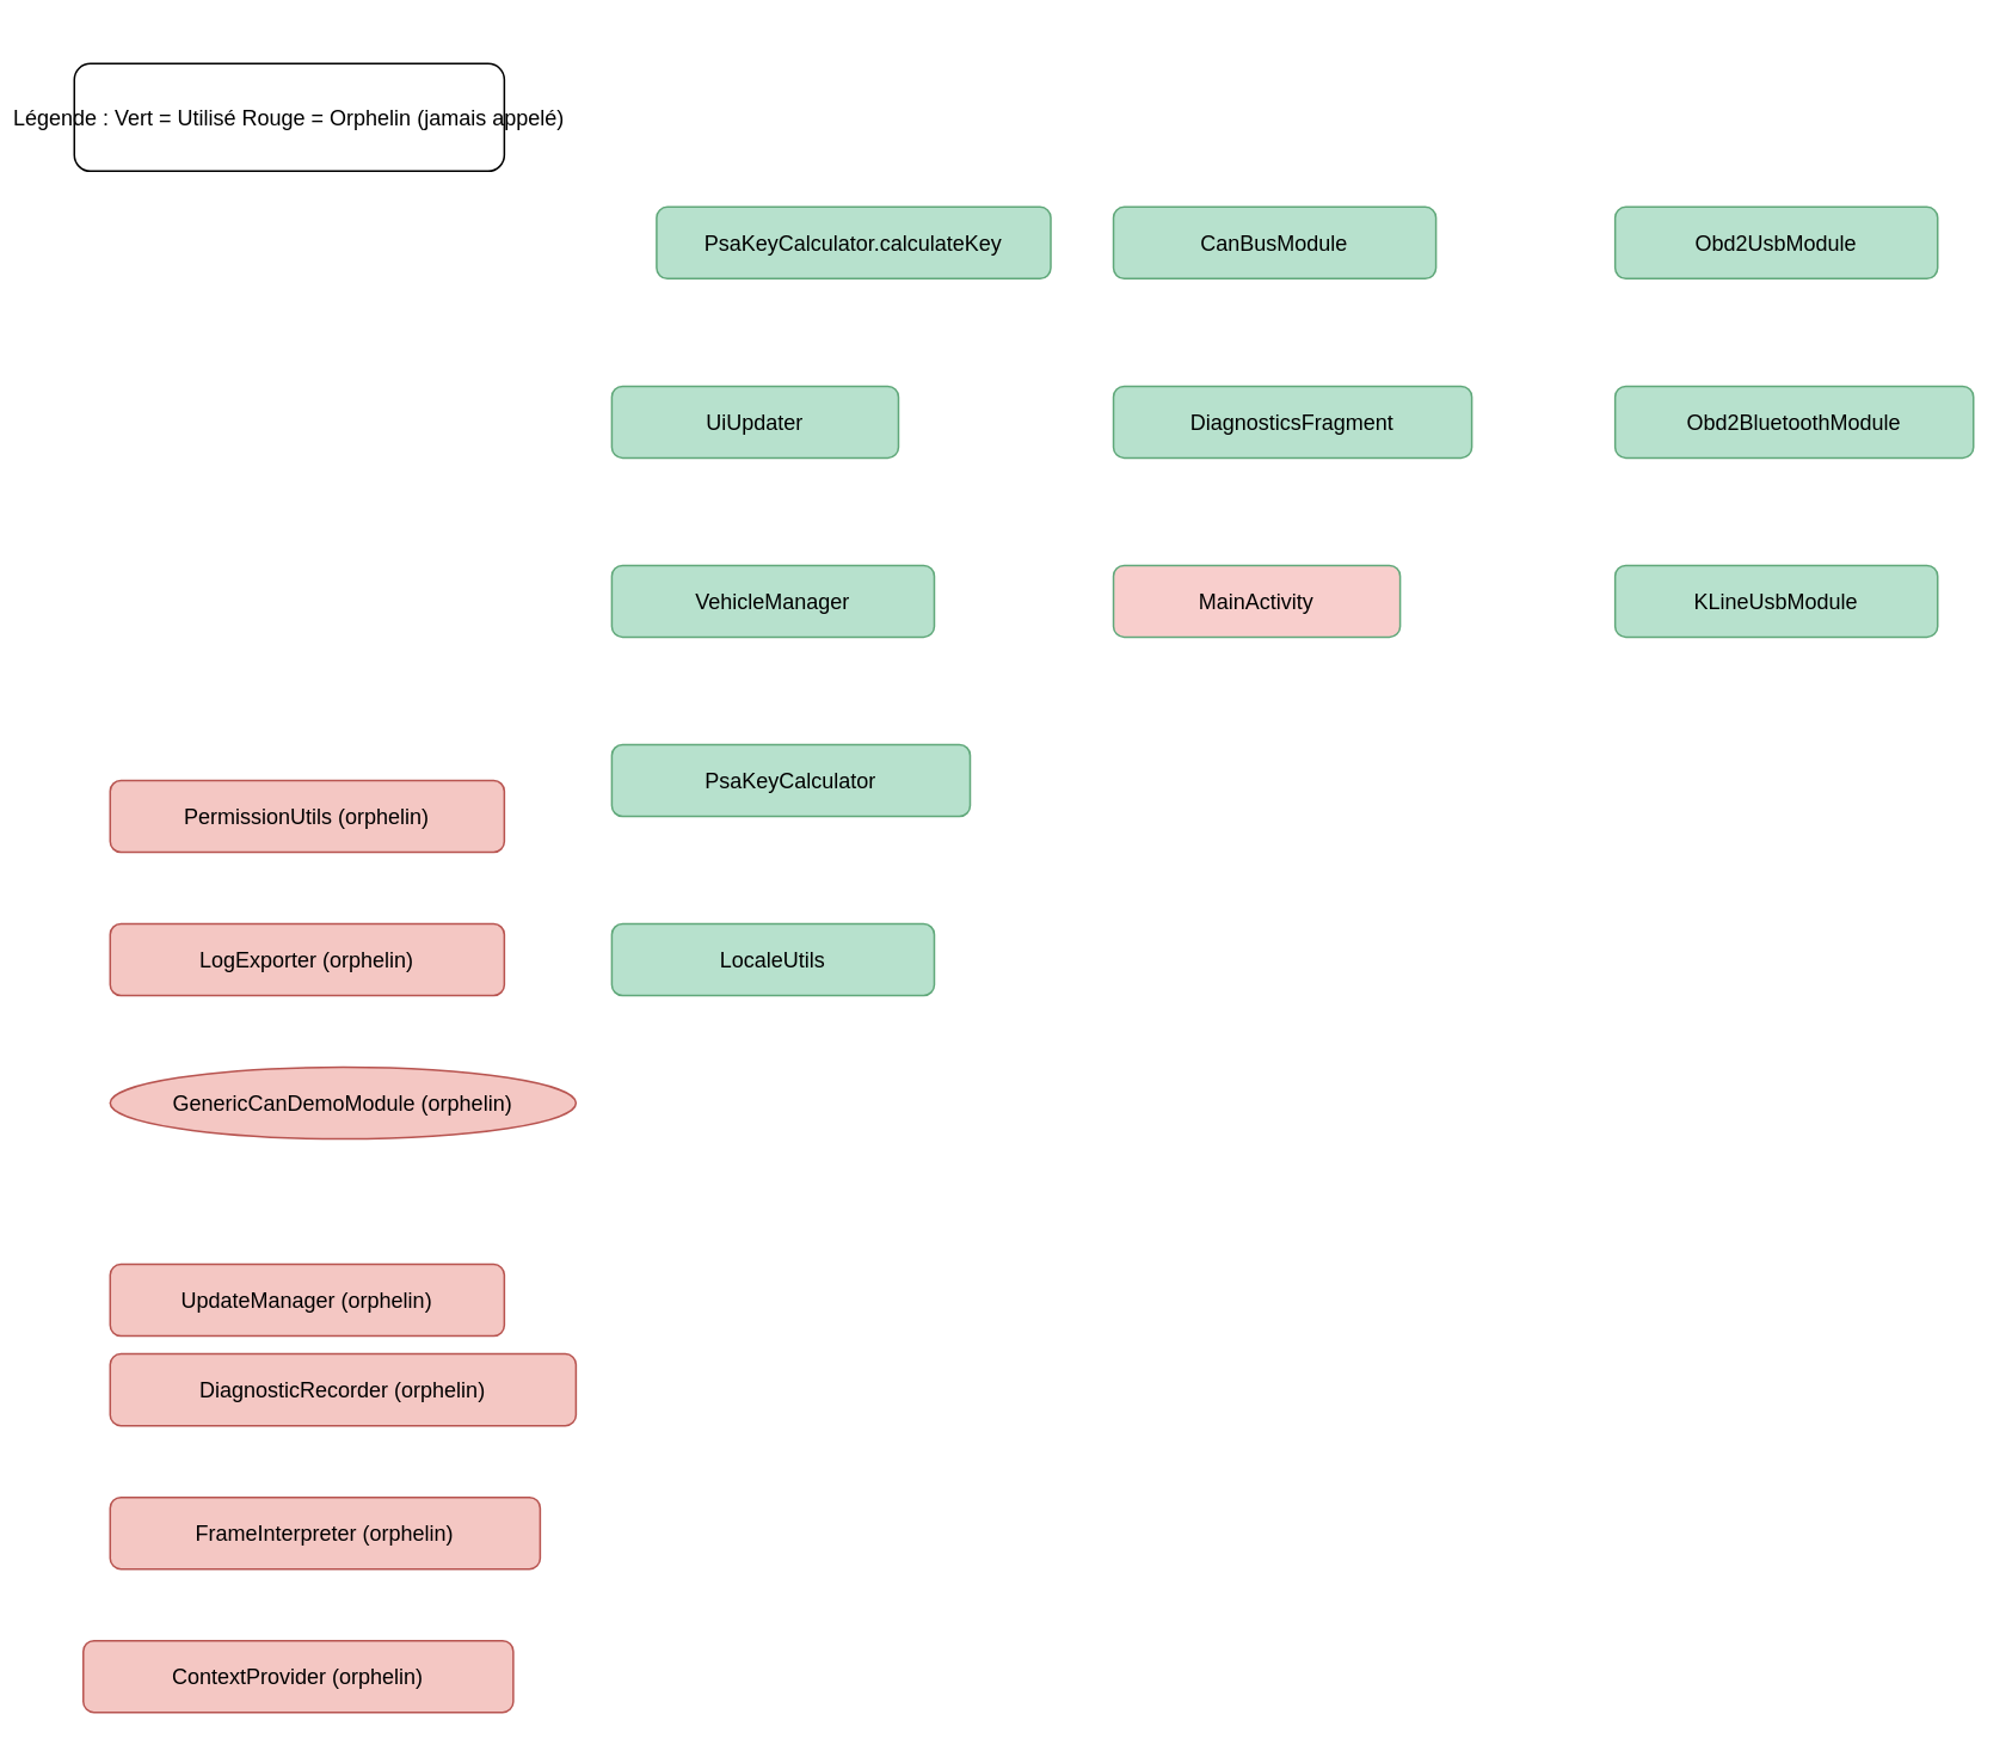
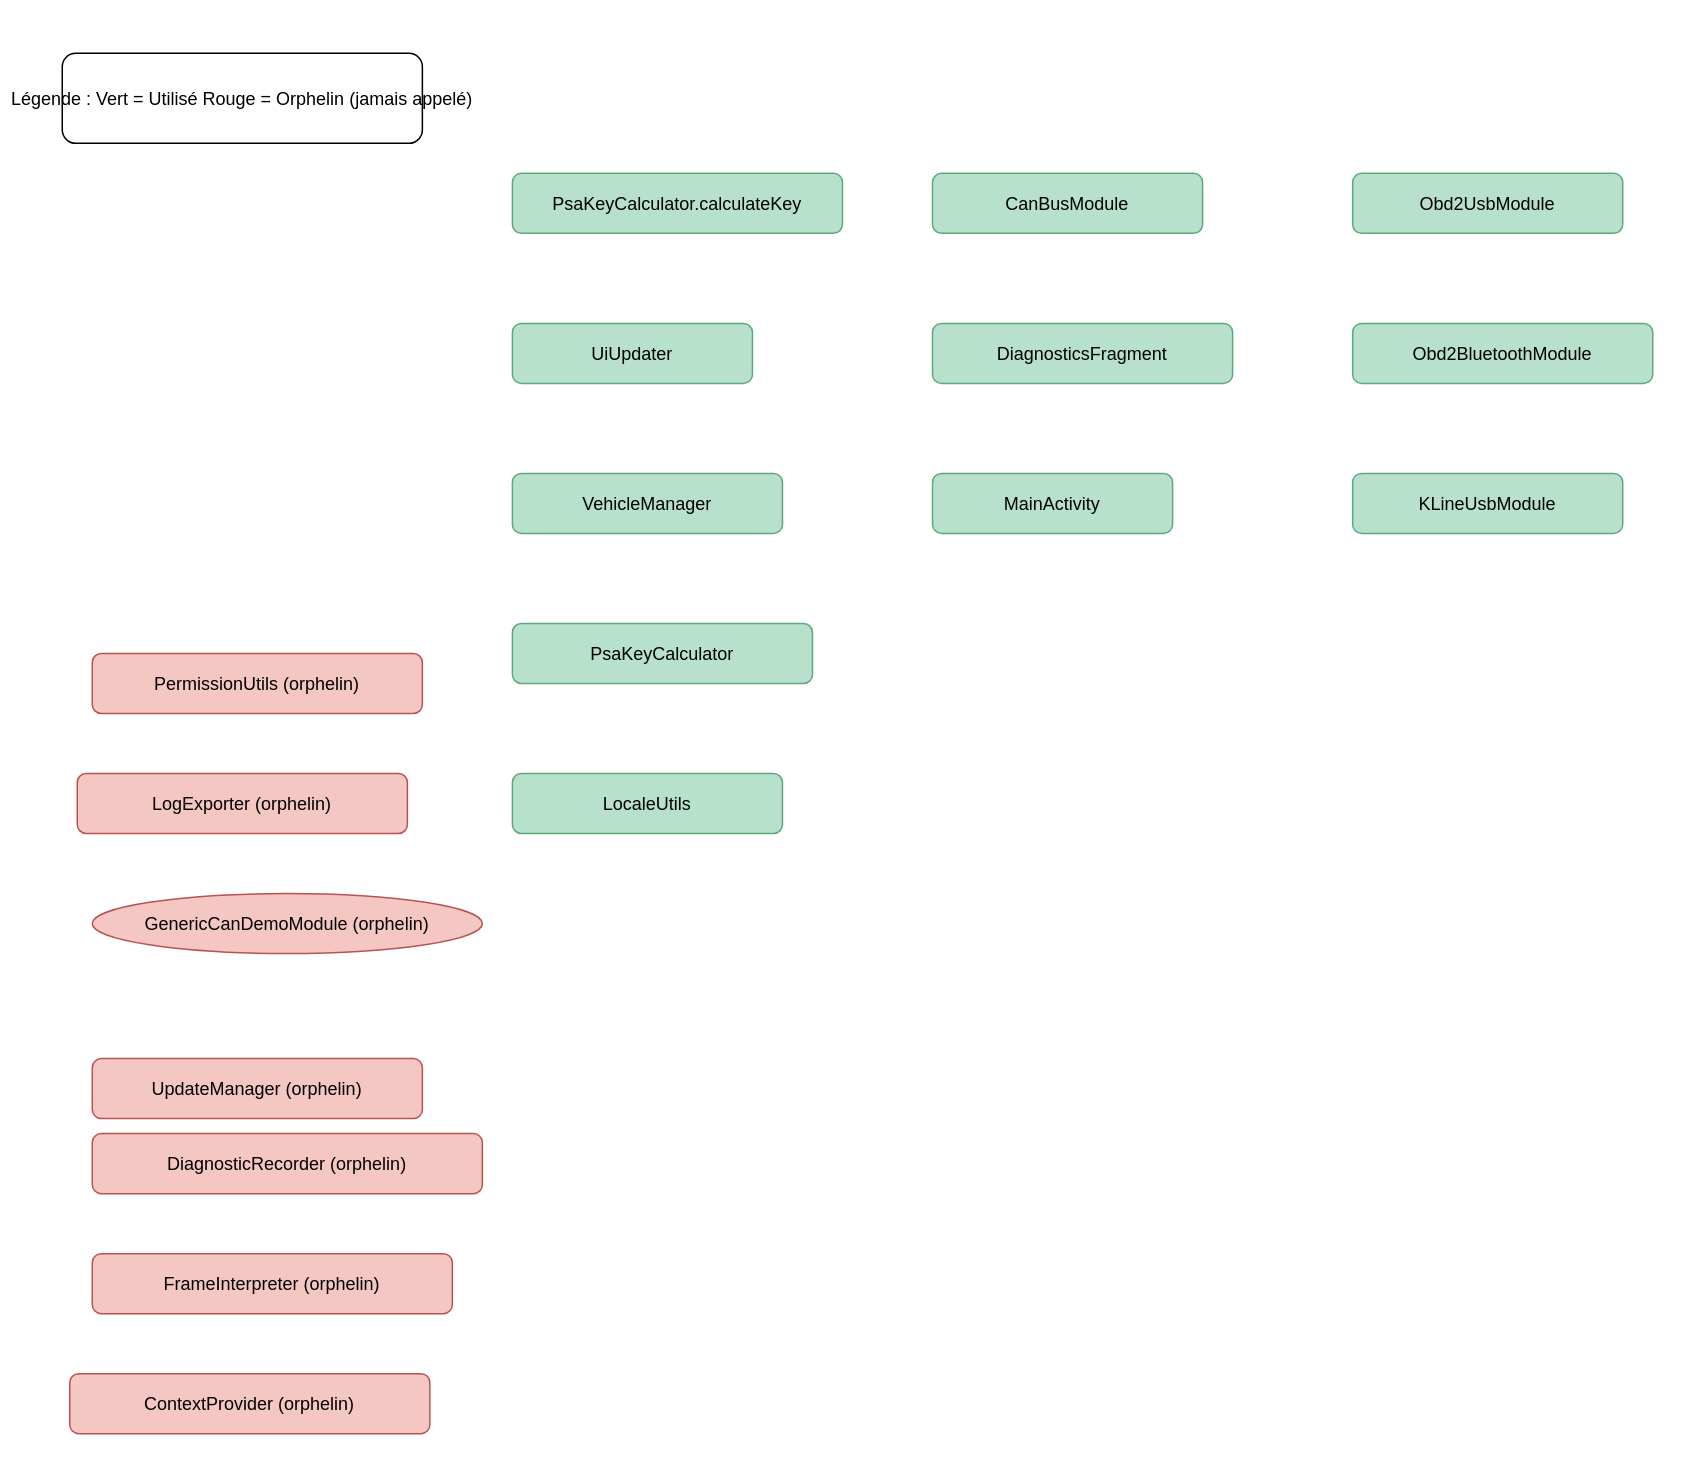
  <mxCell id="0" />
  <mxCell id="1" parent="0" />
  <mxCell id="2" value="Légende : Vert = Utilisé Rouge = Orphelin (jamais appelé)" style="rounded=1;fillColor=#ffffff;strokeColor=#000000;fontSize=12;" vertex="1" parent="1"><mxGeometry x="20" y="20" width="240" height="60" as="geometry" /></mxCell>
- <mxCell id="3" value="PsaKeyCalculator.calculateKey" style="rounded=1;fillColor=#b7e1cd;strokeColor=#60a87a;" vertex="1" parent="1"><mxGeometry x="345" y="100" width="220" height="40" as="geometry" /></mxCell>
+ <mxCell id="3" value="PsaKeyCalculator.calculateKey" style="rounded=1;fillColor=#b7e1cd;strokeColor=#60a87a;" vertex="1" parent="1"><mxGeometry x="320" y="100" width="220" height="40" as="geometry" /></mxCell>
  <mxCell id="4" value="UiUpdater" style="rounded=1;fillColor=#b7e1cd;strokeColor=#60a87a;" vertex="1" parent="1"><mxGeometry x="320" y="200" width="160" height="40" as="geometry" /></mxCell>
  <mxCell id="5" value="VehicleManager" style="rounded=1;fillColor=#b7e1cd;strokeColor=#60a87a;" vertex="1" parent="1"><mxGeometry x="320" y="300" width="180" height="40" as="geometry" /></mxCell>
  <mxCell id="6" value="PermissionUtils (orphelin)" style="rounded=1;fillColor=#f4c7c3;strokeColor=#b85450;" vertex="1" parent="1"><mxGeometry x="40" y="420" width="220" height="40" as="geometry" /></mxCell>
- <mxCell id="7" value="LogExporter (orphelin)" style="rounded=1;fillColor=#f4c7c3;strokeColor=#b85450;" vertex="1" parent="1"><mxGeometry x="40" y="500" width="220" height="40" as="geometry" /></mxCell>
+ <mxCell id="7" value="LogExporter (orphelin)" style="rounded=1;fillColor=#f4c7c3;strokeColor=#b85450;" vertex="1" parent="1"><mxGeometry x="30" y="500" width="220" height="40" as="geometry" /></mxCell>
  <mxCell id="8" value="GenericCanDemoModule (orphelin)" style="ellipse;fillColor=#f4c7c3;strokeColor=#b85450;" vertex="1" parent="1"><mxGeometry x="40" y="580" width="260" height="40" as="geometry" /></mxCell>
  <mxCell id="9" value="UpdateManager (orphelin)" style="rounded=1;fillColor=#f4c7c3;strokeColor=#b85450;" vertex="1" parent="1"><mxGeometry x="40" y="690" width="220" height="40" as="geometry" /></mxCell>
  <mxCell id="10" value="PsaKeyCalculator" style="rounded=1;fillColor=#b7e1cd;strokeColor=#60a87a;" vertex="1" parent="1"><mxGeometry x="320" y="400" width="200" height="40" as="geometry" /></mxCell>
  <mxCell id="11" value="DiagnosticRecorder (orphelin)" style="rounded=1;fillColor=#f4c7c3;strokeColor=#b85450;" vertex="1" parent="1"><mxGeometry x="40" y="740" width="260" height="40" as="geometry" /></mxCell>
  <mxCell id="12" value="FrameInterpreter (orphelin)" style="rounded=1;fillColor=#f4c7c3;strokeColor=#b85450;" vertex="1" parent="1"><mxGeometry x="40" y="820" width="240" height="40" as="geometry" /></mxCell>
  <mxCell id="13" value="ContextProvider (orphelin)" style="rounded=1;fillColor=#f4c7c3;strokeColor=#b85450;" vertex="1" parent="1"><mxGeometry x="25" y="900" width="240" height="40" as="geometry" /></mxCell>
  <mxCell id="14" value="LocaleUtils" style="rounded=1;fillColor=#b7e1cd;strokeColor=#60a87a;" vertex="1" parent="1"><mxGeometry x="320" y="500" width="180" height="40" as="geometry" /></mxCell>
- <mxCell id="15" value="MainActivity" style="rounded=1;fillColor=#f8cecc;strokeColor=#60a87a;" vertex="1" parent="1"><mxGeometry x="600" y="300" width="160" height="40" as="geometry" /></mxCell>
+ <mxCell id="15" value="MainActivity" style="rounded=1;fillColor=#b7e1cd;strokeColor=#60a87a;" vertex="1" parent="1"><mxGeometry x="600" y="300" width="160" height="40" as="geometry" /></mxCell>
  <mxCell id="16" value="DiagnosticsFragment" style="rounded=1;fillColor=#b7e1cd;strokeColor=#60a87a;" vertex="1" parent="1"><mxGeometry x="600" y="200" width="200" height="40" as="geometry" /></mxCell>
  <mxCell id="17" value="CanBusModule" style="rounded=1;fillColor=#b7e1cd;strokeColor=#60a87a;" vertex="1" parent="1"><mxGeometry x="600" y="100" width="180" height="40" as="geometry" /></mxCell>
  <mxCell id="18" value="Obd2UsbModule" style="rounded=1;fillColor=#b7e1cd;strokeColor=#60a87a;" vertex="1" parent="1"><mxGeometry x="880" y="100" width="180" height="40" as="geometry" /></mxCell>
  <mxCell id="19" value="Obd2BluetoothModule" style="rounded=1;fillColor=#b7e1cd;strokeColor=#60a87a;" vertex="1" parent="1"><mxGeometry x="880" y="200" width="200" height="40" as="geometry" /></mxCell>
  <mxCell id="20" value="KLineUsbModule" style="rounded=1;fillColor=#b7e1cd;strokeColor=#60a87a;" vertex="1" parent="1"><mxGeometry x="880" y="300" width="180" height="40" as="geometry" /></mxCell>
  <mxCell id="21" edge="1" parent="1" source="17" target="3" />
  <mxCell id="22" edge="1" parent="1" source="18" target="3" />
  <mxCell id="23" edge="1" parent="1" source="19" target="3" />
  <mxCell id="24" edge="1" parent="1" source="16" target="4" />
  <mxCell id="25" edge="1" parent="1" source="15" target="4" />
  <mxCell id="26" edge="1" parent="1" source="15" target="5" />
  <mxCell id="27" edge="1" parent="1" target="5" />
  <mxCell id="28" edge="1" parent="1" source="10" target="5" />
  <mxCell id="29" edge="1" parent="1" target="14" />
